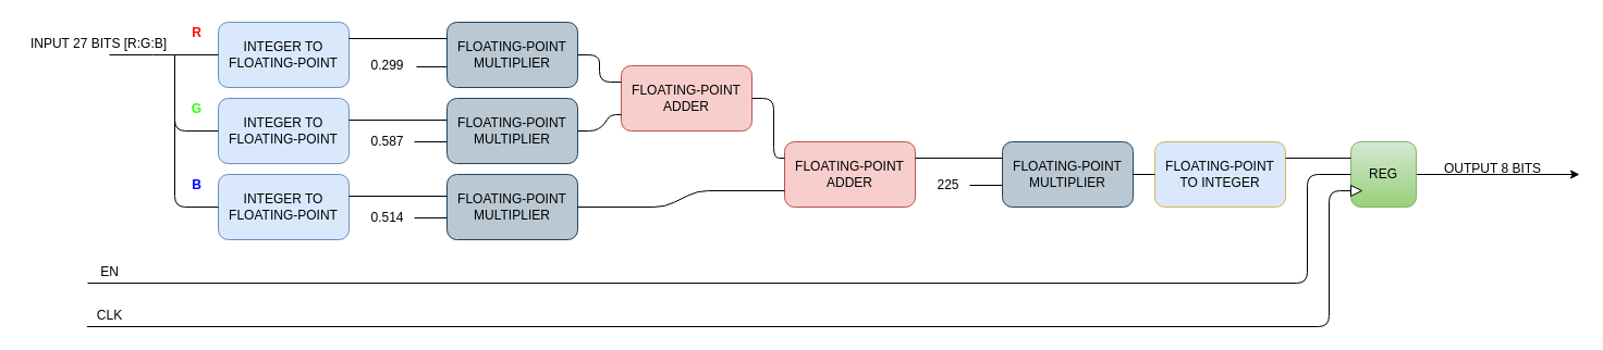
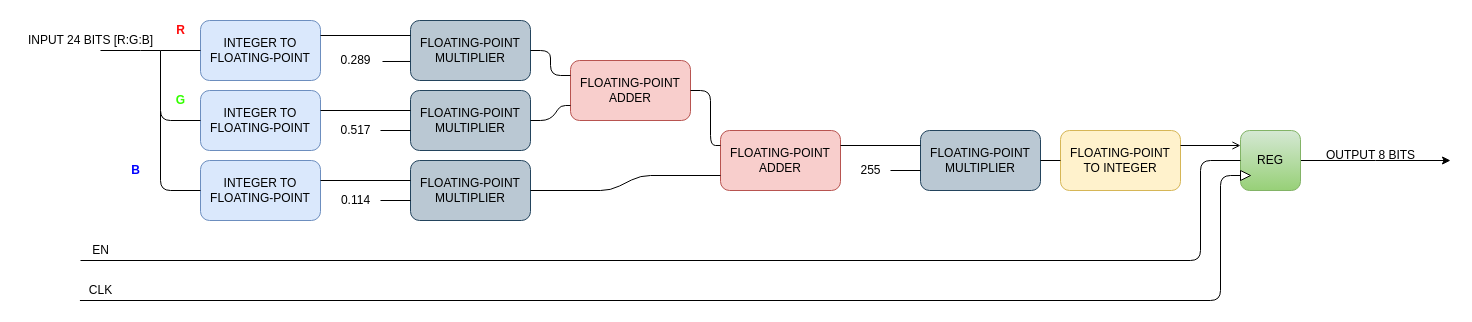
  <mxCell id="0" />
  <mxCell id="1" parent="0" />
  <mxCell id="2" value="FLOATING-POINT MULTIPLIER" style="rounded=1;whiteSpace=wrap;html=1;fillColor=#bac8d3;strokeColor=#23445d;" parent="1" vertex="1"><mxGeometry x="410" y="20" width="120" height="60" as="geometry" /></mxCell>
  <mxCell id="3" value="FLOATING-POINT MULTIPLIER" style="rounded=1;whiteSpace=wrap;html=1;fillColor=#bac8d3;strokeColor=#23445d;" parent="1" vertex="1"><mxGeometry x="410" y="90" width="120" height="60" as="geometry" /></mxCell>
  <mxCell id="4" value="FLOATING-POINT MULTIPLIER" style="rounded=1;whiteSpace=wrap;html=1;fillColor=#bac8d3;strokeColor=#23445d;" parent="1" vertex="1"><mxGeometry x="410" y="160" width="120" height="60" as="geometry" /></mxCell>
  <mxCell id="5" value="FLOATING-POINT MULTIPLIER" style="rounded=1;whiteSpace=wrap;html=1;fillColor=#bac8d3;strokeColor=#23445d;" parent="1" vertex="1"><mxGeometry x="920" y="130" width="120" height="60" as="geometry" /></mxCell>
  <mxCell id="6" value="FLOATING-POINT ADDER" style="rounded=1;whiteSpace=wrap;html=1;fillColor=#f8cecc;strokeColor=#b85450;" parent="1" vertex="1"><mxGeometry x="720" y="130" width="120" height="60" as="geometry" /></mxCell>
  <mxCell id="7" value="FLOATING-POINT ADDER" style="rounded=1;whiteSpace=wrap;html=1;fillColor=#f8cecc;strokeColor=#b85450;" parent="1" vertex="1"><mxGeometry x="570" y="60" width="120" height="60" as="geometry" /></mxCell>
  <mxCell id="8" value="INTEGER TO FLOATING-POINT" style="rounded=1;whiteSpace=wrap;html=1;fillColor=#dae8fc;strokeColor=#6c8ebf;" parent="1" vertex="1"><mxGeometry x="200" y="20" width="120" height="60" as="geometry" /></mxCell>
- <mxCell id="9" value="FLOATING-POINT TO INTEGER" style="rounded=1;whiteSpace=wrap;html=1;fillColor=#dae8fc;strokeColor=#d6b656;" parent="1" vertex="1"><mxGeometry x="1060" y="130" width="120" height="60" as="geometry" /></mxCell>
+ <mxCell id="9" value="FLOATING-POINT TO INTEGER" style="rounded=1;whiteSpace=wrap;html=1;fillColor=#fff2cc;strokeColor=#d6b656;" parent="1" vertex="1"><mxGeometry x="1060" y="130" width="120" height="60" as="geometry" /></mxCell>
  <mxCell id="10" value="INTEGER TO FLOATING-POINT" style="rounded=1;whiteSpace=wrap;html=1;fillColor=#dae8fc;strokeColor=#6c8ebf;" parent="1" vertex="1"><mxGeometry x="200" y="90" width="120" height="60" as="geometry" /></mxCell>
  <mxCell id="11" value="INTEGER TO FLOATING-POINT" style="rounded=1;whiteSpace=wrap;html=1;fillColor=#dae8fc;strokeColor=#6c8ebf;" parent="1" vertex="1"><mxGeometry x="200" y="160" width="120" height="60" as="geometry" /></mxCell>
  <mxCell id="12" value="" style="endArrow=none;html=1;entryX=0;entryY=0.5;entryDx=0;entryDy=0;" parent="1" target="8" edge="1"><mxGeometry width="50" height="50" relative="1" as="geometry"><mxPoint x="100" y="50" as="sourcePoint" /><mxPoint x="160" y="30" as="targetPoint" /><Array as="points"><mxPoint x="150" y="50" /></Array></mxGeometry></mxCell>
  <mxCell id="13" value="" style="endArrow=none;html=1;entryX=0;entryY=0.5;entryDx=0;entryDy=0;" parent="1" target="10" edge="1"><mxGeometry width="50" height="50" relative="1" as="geometry"><mxPoint x="160" y="50" as="sourcePoint" /><mxPoint x="400" y="100" as="targetPoint" /><Array as="points"><mxPoint x="160" y="120" /></Array></mxGeometry></mxCell>
  <mxCell id="14" value="" style="endArrow=none;html=1;exitX=0;exitY=0.5;exitDx=0;exitDy=0;" parent="1" source="11" edge="1"><mxGeometry width="50" height="50" relative="1" as="geometry"><mxPoint x="340" y="160" as="sourcePoint" /><mxPoint x="160" y="110" as="targetPoint" /><Array as="points"><mxPoint x="160" y="190" /></Array></mxGeometry></mxCell>
  <mxCell id="15" value="" style="endArrow=none;html=1;entryX=0;entryY=0.25;entryDx=0;entryDy=0;exitX=1;exitY=0.25;exitDx=0;exitDy=0;" parent="1" source="8" target="2" edge="1"><mxGeometry width="50" height="50" relative="1" as="geometry"><mxPoint x="350" y="90" as="sourcePoint" /><mxPoint x="400" y="40" as="targetPoint" /></mxGeometry></mxCell>
  <mxCell id="16" value="" style="endArrow=none;html=1;exitX=1;exitY=0.25;exitDx=0;exitDy=0;" parent="1" edge="1"><mxGeometry width="50" height="50" relative="1" as="geometry"><mxPoint x="320" y="110" as="sourcePoint" /><mxPoint x="410" y="110" as="targetPoint" /></mxGeometry></mxCell>
  <mxCell id="17" value="" style="endArrow=none;html=1;exitX=1;exitY=0.25;exitDx=0;exitDy=0;" parent="1" edge="1"><mxGeometry width="50" height="50" relative="1" as="geometry"><mxPoint x="320" y="180" as="sourcePoint" /><mxPoint x="410" y="180" as="targetPoint" /></mxGeometry></mxCell>
  <mxCell id="18" value="" style="endArrow=none;html=1;entryX=1;entryY=0.5;entryDx=0;entryDy=0;exitX=0;exitY=0.25;exitDx=0;exitDy=0;" parent="1" source="7" target="2" edge="1"><mxGeometry width="50" height="50" relative="1" as="geometry"><mxPoint x="480" y="90" as="sourcePoint" /><mxPoint x="530" y="40" as="targetPoint" /><Array as="points"><mxPoint x="550" y="75" /><mxPoint x="550" y="50" /></Array></mxGeometry></mxCell>
  <mxCell id="19" value="" style="endArrow=none;html=1;exitX=1;exitY=0.5;exitDx=0;exitDy=0;entryX=0;entryY=0.75;entryDx=0;entryDy=0;" parent="1" source="3" target="7" edge="1"><mxGeometry width="50" height="50" relative="1" as="geometry"><mxPoint x="480" y="90" as="sourcePoint" /><mxPoint x="530" y="40" as="targetPoint" /><Array as="points"><mxPoint x="550" y="120" /><mxPoint x="560" y="105" /></Array></mxGeometry></mxCell>
  <mxCell id="20" value="" style="endArrow=none;html=1;entryX=1;entryY=0.5;entryDx=0;entryDy=0;exitX=0;exitY=0.25;exitDx=0;exitDy=0;" parent="1" source="6" target="7" edge="1"><mxGeometry width="50" height="50" relative="1" as="geometry"><mxPoint x="460" y="90" as="sourcePoint" /><mxPoint x="510" y="40" as="targetPoint" /><Array as="points"><mxPoint x="710" y="145" /><mxPoint x="710" y="90" /></Array></mxGeometry></mxCell>
  <mxCell id="21" value="" style="endArrow=none;html=1;exitX=1;exitY=0.5;exitDx=0;exitDy=0;entryX=0;entryY=0.75;entryDx=0;entryDy=0;" parent="1" source="4" target="6" edge="1"><mxGeometry width="50" height="50" relative="1" as="geometry"><mxPoint x="480" y="90" as="sourcePoint" /><mxPoint x="530" y="40" as="targetPoint" /><Array as="points"><mxPoint x="610" y="190" /><mxPoint x="640" y="175" /></Array></mxGeometry></mxCell>
  <mxCell id="22" value="" style="endArrow=none;html=1;entryX=0;entryY=0.25;entryDx=0;entryDy=0;exitX=1;exitY=0.25;exitDx=0;exitDy=0;" parent="1" source="6" target="5" edge="1"><mxGeometry width="50" height="50" relative="1" as="geometry"><mxPoint x="690" y="40" as="sourcePoint" /><mxPoint x="740" y="-10" as="targetPoint" /></mxGeometry></mxCell>
  <mxCell id="23" value="" style="endArrow=none;html=1;entryX=0;entryY=0.5;entryDx=0;entryDy=0;exitX=1;exitY=0.5;exitDx=0;exitDy=0;" parent="1" source="5" target="9" edge="1"><mxGeometry width="50" height="50" relative="1" as="geometry"><mxPoint x="850" y="250" as="sourcePoint" /><mxPoint x="900" y="200" as="targetPoint" /></mxGeometry></mxCell>
  <mxCell id="24" value="" style="endArrow=none;html=1;entryX=0;entryY=0.75;entryDx=0;entryDy=0;" parent="1" edge="1"><mxGeometry width="50" height="50" relative="1" as="geometry"><mxPoint x="380" y="130" as="sourcePoint" /><mxPoint x="410" y="130" as="targetPoint" /></mxGeometry></mxCell>
  <mxCell id="25" value="" style="endArrow=none;html=1;entryX=0;entryY=0.75;entryDx=0;entryDy=0;" parent="1" edge="1"><mxGeometry width="50" height="50" relative="1" as="geometry"><mxPoint x="380" y="200" as="sourcePoint" /><mxPoint x="410" y="200" as="targetPoint" /></mxGeometry></mxCell>
  <mxCell id="26" value="" style="endArrow=none;html=1;entryX=0;entryY=0.75;entryDx=0;entryDy=0;" parent="1" edge="1"><mxGeometry width="50" height="50" relative="1" as="geometry"><mxPoint x="890" y="170" as="sourcePoint" /><mxPoint x="920" y="170" as="targetPoint" /></mxGeometry></mxCell>
- <mxCell id="27" value="INPUT 27 BITS [R:G:B]" style="text;html=1;align=center;verticalAlign=middle;resizable=0;points=[];autosize=1;" parent="1" vertex="1"><mxGeometry x="20" y="30" width="140" height="20" as="geometry" /></mxCell>
+ <mxCell id="27" value="INPUT 24 BITS [R:G:B]" style="text;html=1;align=center;verticalAlign=middle;resizable=0;points=[];autosize=1;" parent="1" vertex="1"><mxGeometry x="20" y="30" width="140" height="20" as="geometry" /></mxCell>
  <mxCell id="28" value="&lt;font color=&quot;#ff0a0a&quot;&gt;&lt;b&gt;R&lt;/b&gt;&lt;/font&gt;" style="text;html=1;align=center;verticalAlign=middle;resizable=0;points=[];autosize=1;" parent="1" vertex="1"><mxGeometry x="170" y="20" width="20" height="20" as="geometry" /></mxCell>
  <mxCell id="29" value="&lt;font color=&quot;#33ff00&quot;&gt;&lt;b&gt;G&lt;/b&gt;&lt;/font&gt;" style="text;html=1;align=center;verticalAlign=middle;resizable=0;points=[];autosize=1;" parent="1" vertex="1"><mxGeometry x="170" y="90" width="20" height="20" as="geometry" /></mxCell>
- <mxCell id="30" value="&lt;font color=&quot;#0000ff&quot;&gt;&lt;b&gt;B&lt;/b&gt;&lt;/font&gt;" style="text;html=1;align=center;verticalAlign=middle;resizable=0;points=[];autosize=1;" parent="1" vertex="1"><mxGeometry x="170" y="160" width="20" height="20" as="geometry" /></mxCell>
- <mxCell id="31" value="0.299" style="text;html=1;align=center;verticalAlign=middle;resizable=0;points=[];autosize=1;" parent="1" vertex="1"><mxGeometry x="330" y="50" width="50" height="20" as="geometry" /></mxCell>
- <mxCell id="32" value="0.587" style="text;html=1;align=center;verticalAlign=middle;resizable=0;points=[];autosize=1;" parent="1" vertex="1"><mxGeometry x="330" y="120" width="50" height="20" as="geometry" /></mxCell>
- <mxCell id="33" value="0.514" style="text;html=1;align=center;verticalAlign=middle;resizable=0;points=[];autosize=1;" parent="1" vertex="1"><mxGeometry x="335" y="190" width="40" height="20" as="geometry" /></mxCell>
+ <mxCell id="30" value="&lt;font color=&quot;#0000ff&quot;&gt;&lt;b&gt;B&lt;/b&gt;&lt;/font&gt;" style="text;html=1;align=center;verticalAlign=middle;resizable=0;points=[];autosize=1;" parent="1" vertex="1"><mxGeometry x="125" y="160" width="20" height="20" as="geometry" /></mxCell>
+ <mxCell id="31" value="0.289" style="text;html=1;align=center;verticalAlign=middle;resizable=0;points=[];autosize=1;" parent="1" vertex="1"><mxGeometry x="330" y="50" width="50" height="20" as="geometry" /></mxCell>
+ <mxCell id="32" value="0.517" style="text;html=1;align=center;verticalAlign=middle;resizable=0;points=[];autosize=1;" parent="1" vertex="1"><mxGeometry x="330" y="120" width="50" height="20" as="geometry" /></mxCell>
+ <mxCell id="33" value="0.114" style="text;html=1;align=center;verticalAlign=middle;resizable=0;points=[];autosize=1;" parent="1" vertex="1"><mxGeometry x="335" y="190" width="40" height="20" as="geometry" /></mxCell>
  <mxCell id="34" value="" style="endArrow=none;html=1;entryX=-0.003;entryY=0.683;entryDx=0;entryDy=0;entryPerimeter=0;" parent="1" target="2" edge="1"><mxGeometry width="50" height="50" relative="1" as="geometry"><mxPoint x="382" y="61" as="sourcePoint" /><mxPoint x="370" y="70" as="targetPoint" /></mxGeometry></mxCell>
- <mxCell id="35" value="225" style="text;html=1;align=center;verticalAlign=middle;resizable=0;points=[];autosize=1;" parent="1" vertex="1"><mxGeometry x="850" y="160" width="40" height="20" as="geometry" /></mxCell>
+ <mxCell id="35" value="255" style="text;html=1;align=center;verticalAlign=middle;resizable=0;points=[];autosize=1;" parent="1" vertex="1"><mxGeometry x="850" y="160" width="40" height="20" as="geometry" /></mxCell>
  <mxCell id="36" value="OUTPUT 8 BITS" style="text;html=1;align=center;verticalAlign=middle;resizable=0;points=[];autosize=1;" parent="1" vertex="1"><mxGeometry x="1320" y="145" width="100" height="20" as="geometry" /></mxCell>
  <mxCell id="37" style="edgeStyle=orthogonalEdgeStyle;rounded=0;orthogonalLoop=1;jettySize=auto;html=1;exitX=1;exitY=0.5;exitDx=0;exitDy=0;" parent="1" source="38" edge="1"><mxGeometry relative="1" as="geometry"><mxPoint x="1450" y="160" as="targetPoint" /></mxGeometry></mxCell>
  <mxCell id="38" value="REG" style="rounded=1;whiteSpace=wrap;html=1;fillColor=#d5e8d4;strokeColor=#82b366;gradientColor=#97d077;" parent="1" vertex="1"><mxGeometry x="1240" y="130" width="60" height="60" as="geometry" /></mxCell>
- <mxCell id="39" value="" style="endArrow=none;html=1;entryX=0;entryY=0.25;entryDx=0;entryDy=0;exitX=1;exitY=0.25;exitDx=0;exitDy=0;" parent="1" source="9" target="38" edge="1"><mxGeometry width="50" height="50" relative="1" as="geometry"><mxPoint x="1170" y="200" as="sourcePoint" /><mxPoint x="1220" y="150" as="targetPoint" /></mxGeometry></mxCell>
+ <mxCell id="39" value="" style="endArrow=open;html=1;entryX=0;entryY=0.25;entryDx=0;entryDy=0;exitX=1;exitY=0.25;exitDx=0;exitDy=0;" parent="1" source="9" target="38" edge="1"><mxGeometry width="50" height="50" relative="1" as="geometry"><mxPoint x="1170" y="200" as="sourcePoint" /><mxPoint x="1220" y="150" as="targetPoint" /></mxGeometry></mxCell>
  <mxCell id="40" value="" style="endArrow=none;html=1;entryX=0;entryY=0.5;entryDx=0;entryDy=0;" parent="1" target="38" edge="1"><mxGeometry width="50" height="50" relative="1" as="geometry"><mxPoint x="80" y="260" as="sourcePoint" /><mxPoint x="710" y="190" as="targetPoint" /><Array as="points"><mxPoint x="1200" y="260" /><mxPoint x="1200" y="160" /></Array></mxGeometry></mxCell>
  <mxCell id="41" value="" style="endArrow=none;html=1;entryX=0;entryY=0.75;entryDx=0;entryDy=0;" parent="1" target="38" edge="1"><mxGeometry width="50" height="50" relative="1" as="geometry"><mxPoint x="79.429" y="300" as="sourcePoint" /><mxPoint x="1140" y="220" as="targetPoint" /><Array as="points"><mxPoint x="1220" y="300" /><mxPoint x="1220" y="175" /></Array></mxGeometry></mxCell>
  <mxCell id="42" value="" style="triangle;whiteSpace=wrap;html=1;" parent="1" vertex="1"><mxGeometry x="1240" y="170" width="10" height="10" as="geometry" /></mxCell>
  <mxCell id="43" value="CLK" style="text;html=1;align=center;verticalAlign=middle;resizable=0;points=[];autosize=1;" parent="1" vertex="1"><mxGeometry x="80" y="280" width="40" height="20" as="geometry" /></mxCell>
  <mxCell id="44" value="EN" style="text;html=1;align=center;verticalAlign=middle;resizable=0;points=[];autosize=1;" parent="1" vertex="1"><mxGeometry x="85" y="240" width="30" height="20" as="geometry" /></mxCell>
